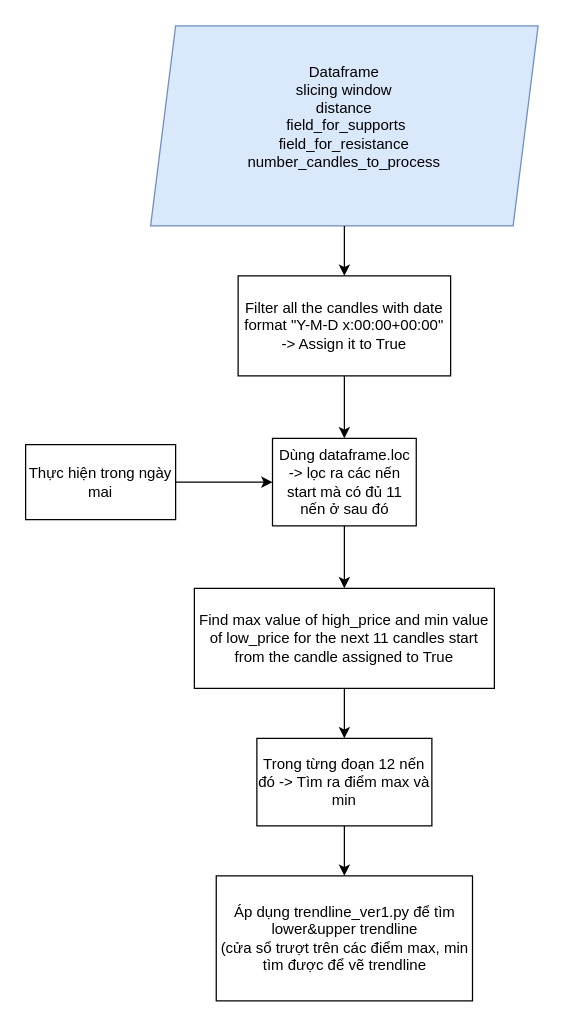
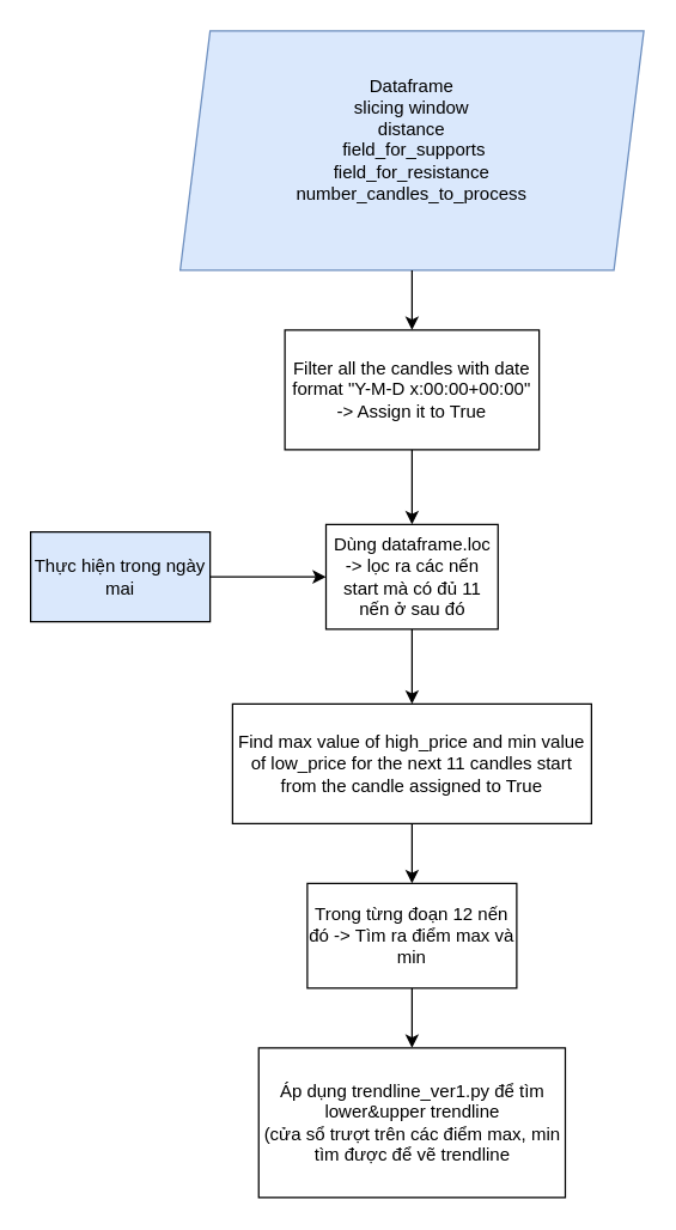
  <mxCell id="0" />
  <mxCell id="1" parent="0" />
  <mxCell id="2" style="edgeStyle=orthogonalEdgeStyle;rounded=0;orthogonalLoop=1;jettySize=auto;html=1;exitX=0.5;exitY=1;exitDx=0;exitDy=0;entryX=0.5;entryY=0;entryDx=0;entryDy=0;" edge="1" parent="1" source="3" target="6"><mxGeometry relative="1" as="geometry" /></mxCell>
  <mxCell id="3" value="Find max value of high_price and min value of low_price for the next 11 candles start from the candle assigned to True " style="rounded=0;whiteSpace=wrap;html=1;" vertex="1" parent="1"><mxGeometry x="155" y="470" width="240" height="80" as="geometry" /></mxCell>
  <mxCell id="4" value="&lt;div&gt;Dataframe&lt;/div&gt;&lt;div&gt;slicing window&lt;/div&gt;&lt;div&gt;distance&lt;br&gt;&lt;/div&gt;&lt;div&gt;&amp;nbsp;field_for_supports&lt;/div&gt;&lt;div&gt;field_for_resistance&lt;/div&gt;&lt;div&gt;number_candles_to_process&lt;/div&gt;&lt;div&gt;&lt;br&gt;&lt;/div&gt;" style="shape=parallelogram;perimeter=parallelogramPerimeter;whiteSpace=wrap;html=1;fixedSize=1;fillColor=#dae8fc;strokeColor=#6c8ebf;" vertex="1" parent="1"><mxGeometry x="120" y="20" width="310" height="160" as="geometry" /></mxCell>
  <mxCell id="5" style="edgeStyle=orthogonalEdgeStyle;rounded=0;orthogonalLoop=1;jettySize=auto;html=1;exitX=0.5;exitY=1;exitDx=0;exitDy=0;entryX=0.5;entryY=0;entryDx=0;entryDy=0;" edge="1" parent="1" source="6" target="7"><mxGeometry relative="1" as="geometry" /></mxCell>
  <mxCell id="6" value="Trong từng đoạn 12 nến đó -&amp;gt; Tìm ra điểm max và min " style="rounded=0;whiteSpace=wrap;html=1;" vertex="1" parent="1"><mxGeometry x="205" y="590" width="140" height="70" as="geometry" /></mxCell>
  <mxCell id="7" value="&lt;div&gt;Áp dụng trendline_ver1.py để tìm lower&amp;amp;upper trendline&lt;/div&gt;&lt;div&gt;(cửa sổ trượt trên các điểm max, min tìm được để vẽ trendline&lt;br&gt;&lt;/div&gt;" style="rounded=0;whiteSpace=wrap;html=1;" vertex="1" parent="1"><mxGeometry x="172.5" y="700" width="205" height="100" as="geometry" /></mxCell>
  <mxCell id="8" value="" style="endArrow=classic;html=1;rounded=0;exitX=0.5;exitY=1;exitDx=0;exitDy=0;entryX=0.5;entryY=0;entryDx=0;entryDy=0;" edge="1" parent="1" source="4" target="9"><mxGeometry width="50" height="50" relative="1" as="geometry"><mxPoint x="300" y="340" as="sourcePoint" /><mxPoint x="350" y="290" as="targetPoint" /></mxGeometry></mxCell>
  <mxCell id="9" value="&lt;div&gt;Filter all the candles with date format &quot;Y-M-D x:00:00+00:00&quot;&lt;/div&gt;&lt;div&gt;-&amp;gt; Assign it to True&lt;br&gt;&lt;/div&gt;" style="rounded=0;whiteSpace=wrap;html=1;" vertex="1" parent="1"><mxGeometry x="190" y="220" width="170" height="80" as="geometry" /></mxCell>
  <mxCell id="10" value="" style="endArrow=classic;html=1;rounded=0;entryX=0.5;entryY=0;entryDx=0;entryDy=0;exitX=0.5;exitY=1;exitDx=0;exitDy=0;" edge="1" parent="1" source="9" target="11"><mxGeometry width="50" height="50" relative="1" as="geometry"><mxPoint x="280" y="340" as="sourcePoint" /><mxPoint x="330" y="290" as="targetPoint" /></mxGeometry></mxCell>
  <mxCell id="11" value="&lt;div&gt;Dùng dataframe.loc &lt;br&gt;&lt;/div&gt;&lt;div&gt;-&amp;gt; lọc ra các nến start mà có đủ 11 nến ở sau đó&lt;br&gt;&lt;/div&gt;" style="rounded=0;whiteSpace=wrap;html=1;" vertex="1" parent="1"><mxGeometry x="217.5" y="350" width="115" height="70" as="geometry" /></mxCell>
  <mxCell id="12" value="" style="endArrow=classic;html=1;rounded=0;" edge="1" parent="1" target="3"><mxGeometry width="50" height="50" relative="1" as="geometry"><mxPoint x="230" y="550" as="sourcePoint" /><mxPoint x="280" y="500" as="targetPoint" /></mxGeometry></mxCell>
  <mxCell id="13" value="" style="endArrow=classic;html=1;rounded=0;entryX=0.5;entryY=0;entryDx=0;entryDy=0;exitX=0.5;exitY=1;exitDx=0;exitDy=0;" edge="1" parent="1" source="11" target="3"><mxGeometry width="50" height="50" relative="1" as="geometry"><mxPoint x="122.5" y="450" as="sourcePoint" /><mxPoint x="172.5" y="400" as="targetPoint" /></mxGeometry></mxCell>
  <mxCell id="14" value="" style="endArrow=classic;html=1;rounded=0;entryX=0;entryY=0.5;entryDx=0;entryDy=0;" edge="1" parent="1" target="11"><mxGeometry width="50" height="50" relative="1" as="geometry"><mxPoint x="140" y="385" as="sourcePoint" /><mxPoint x="170" y="370" as="targetPoint" /></mxGeometry></mxCell>
- <mxCell id="15" value="Thực hiện trong ngày mai" style="rounded=0;whiteSpace=wrap;html=1;" vertex="1" parent="1"><mxGeometry x="20" y="355" width="120" height="60" as="geometry" /></mxCell>
+ <mxCell id="15" value="Thực hiện trong ngày mai" style="rounded=0;whiteSpace=wrap;html=1;fillColor=#dae8fc;" vertex="1" parent="1"><mxGeometry x="20" y="355" width="120" height="60" as="geometry" /></mxCell>
